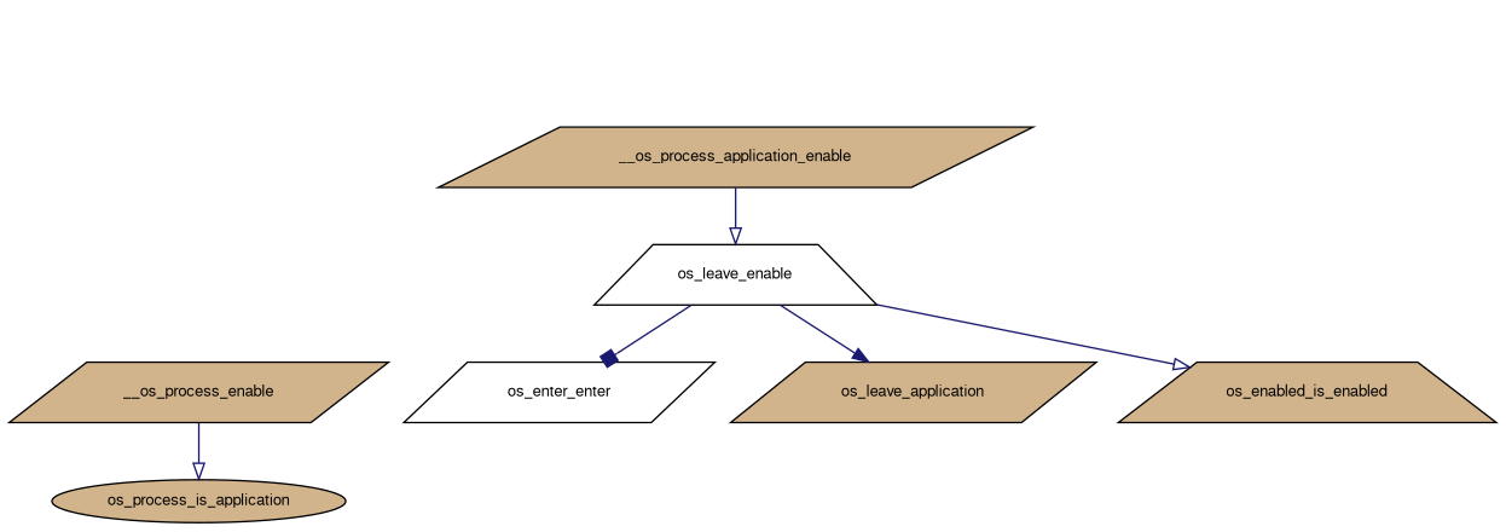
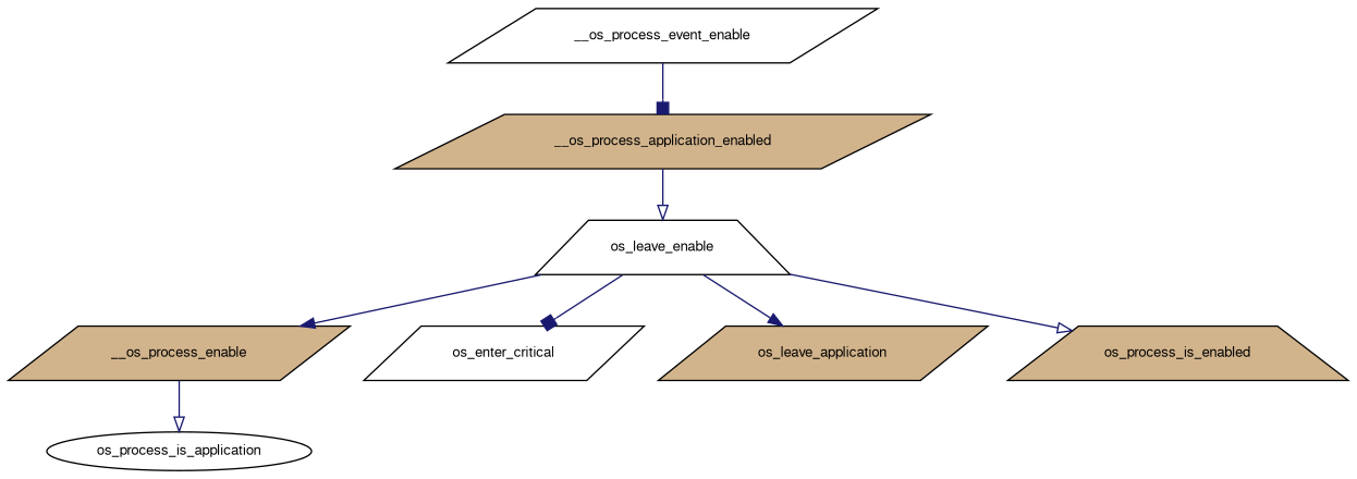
  digraph {
    rankdir=TB
    node [color=black fillcolor=tan fontname=FreeSans fontsize=10 shape=parallelogram style=filled]
    edge [arrowhead=onormal color=midnightblue fontname=FreeSans fontsize=10 labelfontname=FreeSans labelfontsize=10 style=solid]
-   n2 [height=0.2 label=__os_process_application_enable width=0.4]
+   n1 [fillcolor=white fontcolor=black height=0.2 label=__os_process_event_enable width=0.4]
+   n2 [height=0.2 label=__os_process_application_enabled width=0.4]
    n3 [fillcolor=white height=0.2 label=os_leave_enable shape=trapezium width=0.4]
    n4 [height=0.2 label=__os_process_enable width=0.4]
-   n5 [fillcolor=white height=0.2 label=os_enter_enter width=0.4]
+   n5 [fillcolor=white height=0.2 label=os_enter_critical width=0.4]
    n6 [height=0.2 label=os_leave_application width=0.4]
-   n7 [height=0.2 label=os_enabled_is_enabled shape=trapezium width=0.4]
-   n8 [height=0.2 label=os_process_is_application shape=ellipse width=0.4]
+   n7 [height=0.2 label=os_process_is_enabled shape=trapezium width=0.4]
+   n8 [fillcolor=white height=0.2 label=os_process_is_application shape=ellipse width=0.4]
+   n1 -> n2 [arrowhead=box]
    n2 -> n3
+   n3 -> n4 [arrowhead=normal]
    n3 -> n5 [arrowhead=box]
    n3 -> n6 [arrowhead=normal]
    n3 -> n7
    n4 -> n8
  }
